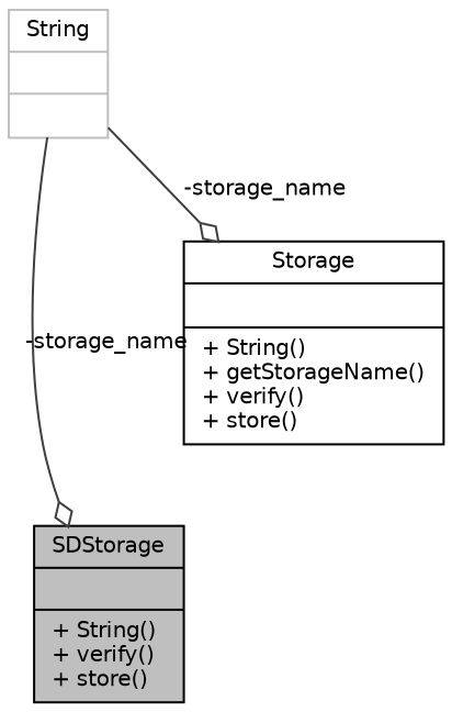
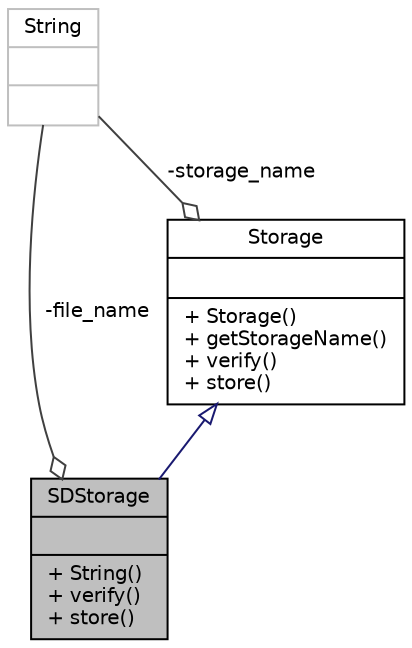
  digraph {
    fontname="DejaVu Sans"
    node [color=black fontname="DejaVu Sans" fontsize=10 shape=record]
    edge [color=grey25 fontname="DejaVu Sans" fontsize=10 labelfontname=Helvetica labelfontsize=10 style=solid arrowhead=odiamond]
    n1 [fillcolor=grey75 fontcolor=black height=0.2 label="{SDStorage\n||+ String()\l+ verify()\l+ store()\l}" style=filled width=0.4]
-   n2 [height=0.2 label="{Storage\n||+ String()\l+ getStorageName()\l+ verify()\l+ store()\l}" width=0.4]
+   n2 [height=0.2 label="{Storage\n||+ Storage()\l+ getStorageName()\l+ verify()\l+ store()\l}" width=0.4]
    n3 [color=grey75 height=0.2 label="{String\n||}" width=0.4]
-   n3 -> n1 [label=" -storage_name"]
+   n2 -> n1 [arrowtail=onormal color=midnightblue dir=back arrowhead=""]
+   n3 -> n1 [label=" -file_name"]
    n3 -> n2 [label=" -storage_name"]
  }
